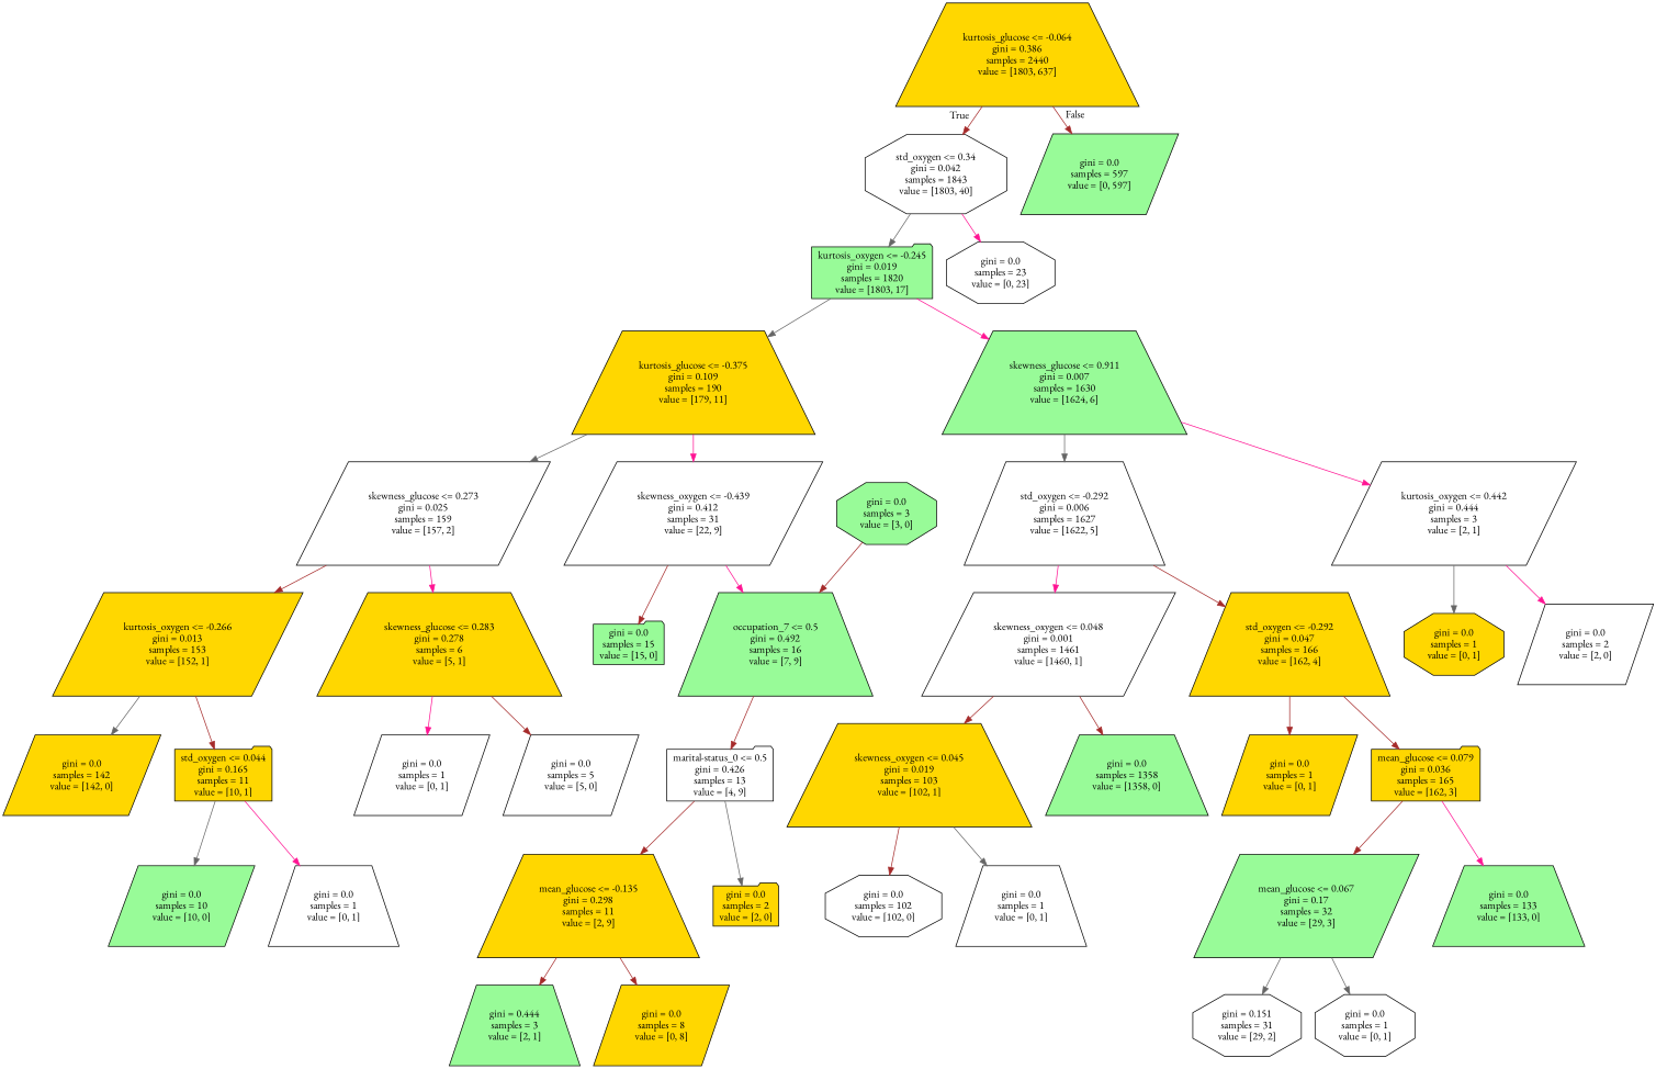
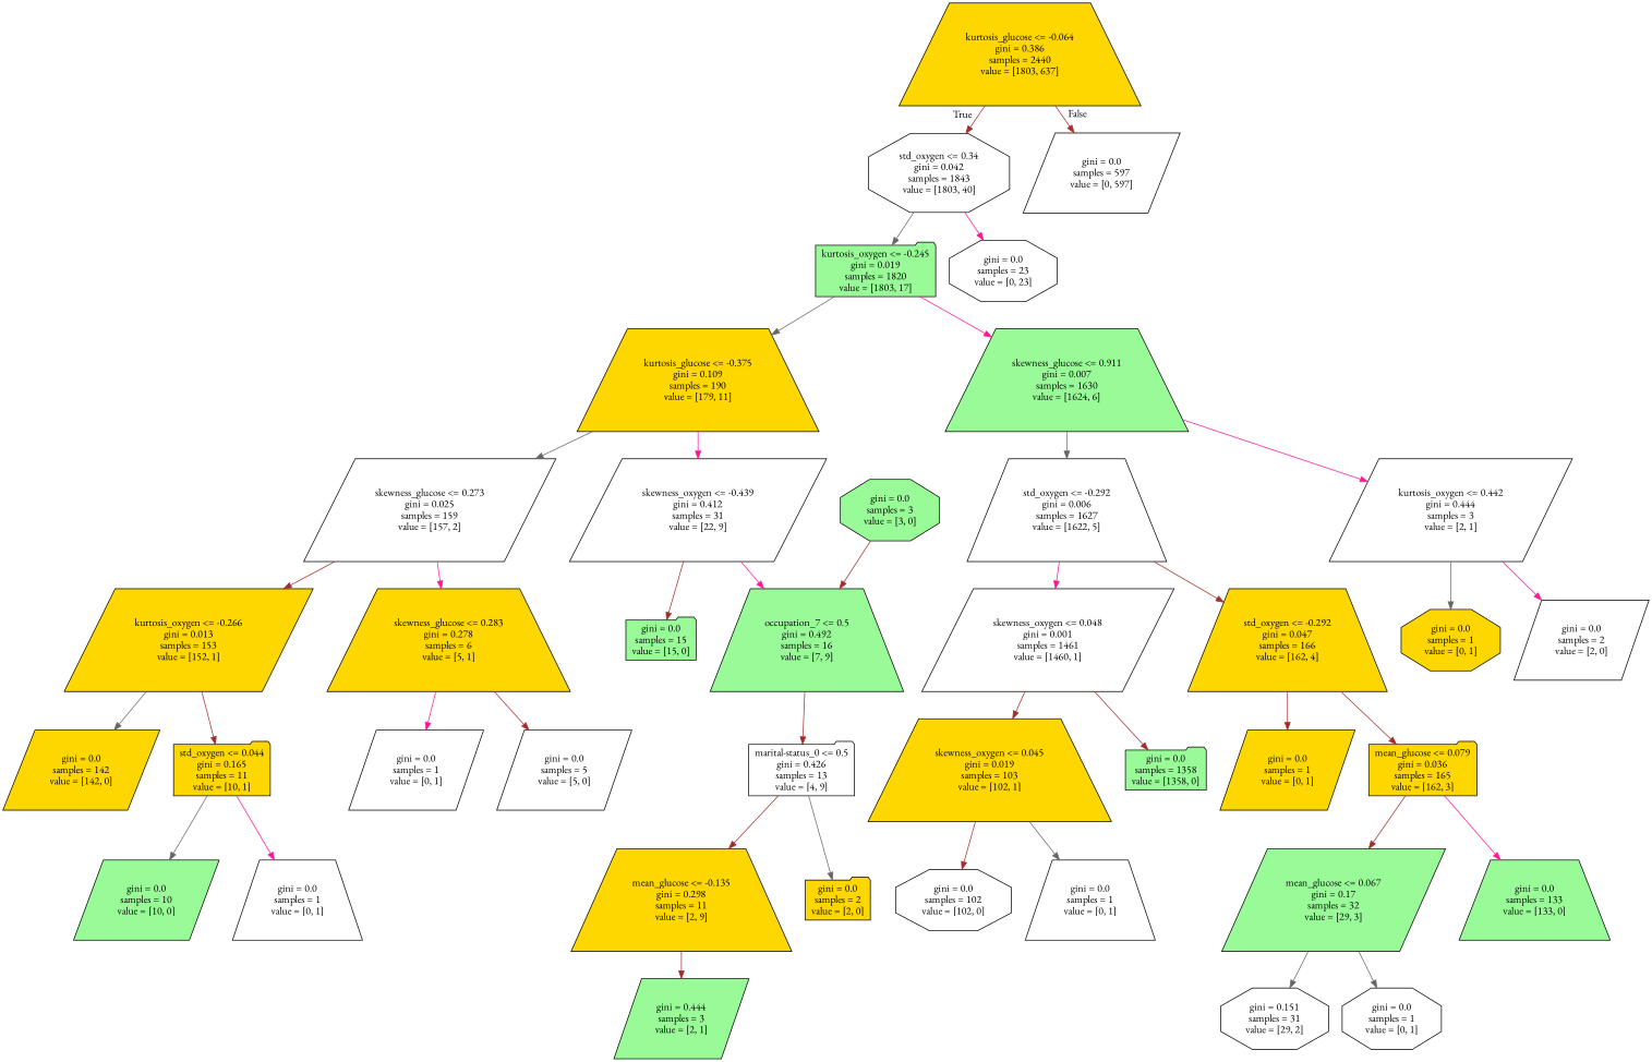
  digraph {
    fontname="EB Garamond"
    node [color=black fillcolor=white fontname="EB Garamond" shape=parallelogram style=filled]
    edge [color=brown fontname="EB Garamond"]
    n1 [fillcolor=gold label="kurtosis_glucose <= -0.064\ngini = 0.386\nsamples = 2440\nvalue = [1803, 637]" shape=trapezium]
    n2 [label="std_oxygen <= 0.34\ngini = 0.042\nsamples = 1843\nvalue = [1803, 40]" shape=octagon]
-   n3 [fillcolor=palegreen label="gini = 0.0\nsamples = 597\nvalue = [0, 597]"]
+   n3 [label="gini = 0.0\nsamples = 597\nvalue = [0, 597]"]
    n4 [fillcolor=palegreen label="kurtosis_oxygen <= -0.245\ngini = 0.019\nsamples = 1820\nvalue = [1803, 17]" shape=folder]
    n5 [label="gini = 0.0\nsamples = 23\nvalue = [0, 23]" shape=octagon]
    n6 [fillcolor=gold label="kurtosis_glucose <= -0.375\ngini = 0.109\nsamples = 190\nvalue = [179, 11]" shape=trapezium]
    n7 [fillcolor=palegreen label="skewness_glucose <= 0.911\ngini = 0.007\nsamples = 1630\nvalue = [1624, 6]" shape=trapezium]
    n8 [label="skewness_glucose <= 0.273\ngini = 0.025\nsamples = 159\nvalue = [157, 2]"]
    n9 [label="skewness_oxygen <= -0.439\ngini = 0.412\nsamples = 31\nvalue = [22, 9]"]
    n10 [label="std_oxygen <= -0.292\ngini = 0.006\nsamples = 1627\nvalue = [1622, 5]" shape=trapezium]
    n11 [label="kurtosis_oxygen <= 0.442\ngini = 0.444\nsamples = 3\nvalue = [2, 1]"]
    n12 [fillcolor=gold label="kurtosis_oxygen <= -0.266\ngini = 0.013\nsamples = 153\nvalue = [152, 1]"]
    n13 [fillcolor=gold label="skewness_glucose <= 0.283\ngini = 0.278\nsamples = 6\nvalue = [5, 1]" shape=trapezium]
    n14 [fillcolor=palegreen label="gini = 0.0\nsamples = 15\nvalue = [15, 0]" shape=folder]
    n15 [fillcolor=palegreen label="occupation_7 <= 0.5\ngini = 0.492\nsamples = 16\nvalue = [7, 9]" shape=trapezium]
    n16 [fillcolor=gold label="gini = 0.0\nsamples = 142\nvalue = [142, 0]"]
    n17 [fillcolor=gold label="std_oxygen <= 0.044\ngini = 0.165\nsamples = 11\nvalue = [10, 1]" shape=folder]
    n18 [label="gini = 0.0\nsamples = 1\nvalue = [0, 1]"]
    n19 [label="gini = 0.0\nsamples = 5\nvalue = [5, 0]"]
    n20 [fillcolor=palegreen label="gini = 0.0\nsamples = 10\nvalue = [10, 0]"]
    n21 [label="gini = 0.0\nsamples = 1\nvalue = [0, 1]" shape=trapezium]
    n22 [label="marital-status_0 <= 0.5\ngini = 0.426\nsamples = 13\nvalue = [4, 9]" shape=folder]
    n23 [fillcolor=gold label="mean_glucose <= -0.135\ngini = 0.298\nsamples = 11\nvalue = [2, 9]" shape=trapezium]
    n24 [fillcolor=gold label="gini = 0.0\nsamples = 2\nvalue = [2, 0]" shape=folder]
    n25 [fillcolor=palegreen label="gini = 0.0\nsamples = 3\nvalue = [3, 0]" shape=octagon]
-   n26 [fillcolor=palegreen label="gini = 0.444\nsamples = 3\nvalue = [2, 1]" shape=trapezium]
-   n27 [fillcolor=gold label="gini = 0.0\nsamples = 8\nvalue = [0, 8]"]
+   n26 [fillcolor=palegreen label="gini = 0.444\nsamples = 3\nvalue = [2, 1]"]
    n28 [label="skewness_oxygen <= 0.048\ngini = 0.001\nsamples = 1461\nvalue = [1460, 1]"]
    n29 [fillcolor=gold label="std_oxygen <= -0.292\ngini = 0.047\nsamples = 166\nvalue = [162, 4]" shape=trapezium]
    n30 [fillcolor=gold label="gini = 0.0\nsamples = 1\nvalue = [0, 1]" shape=octagon]
    n31 [label="gini = 0.0\nsamples = 2\nvalue = [2, 0]"]
    n32 [fillcolor=gold label="skewness_oxygen <= 0.045\ngini = 0.019\nsamples = 103\nvalue = [102, 1]" shape=trapezium]
-   n33 [fillcolor=palegreen label="gini = 0.0\nsamples = 1358\nvalue = [1358, 0]" shape=trapezium]
+   n33 [fillcolor=palegreen label="gini = 0.0\nsamples = 1358\nvalue = [1358, 0]" shape=folder]
    n34 [fillcolor=gold label="gini = 0.0\nsamples = 1\nvalue = [0, 1]"]
    n35 [fillcolor=gold label="mean_glucose <= 0.079\ngini = 0.036\nsamples = 165\nvalue = [162, 3]" shape=folder]
    n36 [label="gini = 0.0\nsamples = 102\nvalue = [102, 0]" shape=octagon]
    n37 [label="gini = 0.0\nsamples = 1\nvalue = [0, 1]" shape=trapezium]
    n38 [fillcolor=palegreen label="mean_glucose <= 0.067\ngini = 0.17\nsamples = 32\nvalue = [29, 3]"]
    n39 [fillcolor=palegreen label="gini = 0.0\nsamples = 133\nvalue = [133, 0]" shape=trapezium]
    n40 [label="gini = 0.151\nsamples = 31\nvalue = [29, 2]" shape=octagon]
    n41 [label="gini = 0.0\nsamples = 1\nvalue = [0, 1]" shape=octagon]
    n1 -> n2 [headlabel=True labelangle=45 labeldistance=2.5]
    n1 -> n3 [headlabel=False labelangle=-45 labeldistance=2.5]
    n2 -> n4 [color=gray40]
    n2 -> n5 [color=deeppink]
    n4 -> n6 [color=gray40]
    n4 -> n7 [color=deeppink]
    n6 -> n8 [color=gray40]
    n6 -> n9 [color=deeppink]
    n7 -> n10 [color=gray40]
    n7 -> n11 [color=deeppink]
    n8 -> n12
    n8 -> n13 [color=deeppink]
    n9 -> n14
    n9 -> n15 [color=deeppink]
    n10 -> n28 [color=deeppink]
    n10 -> n29
    n11 -> n30 [color=gray40]
    n11 -> n31 [color=deeppink]
    n12 -> n16 [color=gray40]
    n12 -> n17
    n13 -> n18 [color=deeppink]
    n13 -> n19
    n15 -> n22
    n17 -> n20 [color=gray40]
    n17 -> n21 [color=deeppink]
    n22 -> n23
    n22 -> n24 [color=gray40]
    n23 -> n26
-   n23 -> n27
    n25 -> n15
    n28 -> n32
    n28 -> n33
    n29 -> n34
    n29 -> n35
    n32 -> n36
    n32 -> n37 [color=gray40]
    n35 -> n38
    n35 -> n39 [color=deeppink]
    n38 -> n40 [color=gray40]
    n38 -> n41 [color=gray40]
  }
